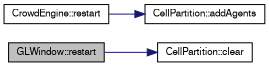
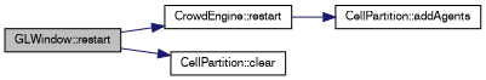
  digraph {
    rankdir=LR
    node [color=black fillcolor=white fontname=FreeSans fontsize=10 shape=record style=filled]
    edge [color=midnightblue fontname=FreeSans fontsize=10 labelfontname=FreeSans labelfontsize=10 style=solid]
    n1 [fillcolor=grey75 fontcolor=black height=0.2 label="GLWindow::restart" width=0.4]
    n2 [height=0.2 label="CrowdEngine::restart" width=0.4]
    n3 [height=0.2 label="CellPartition::clear" width=0.4]
    n4 [height=0.2 label="CellPartition::addAgents" width=0.4]
+   n1 -> n2
    n1 -> n3
    n2 -> n4
  }
